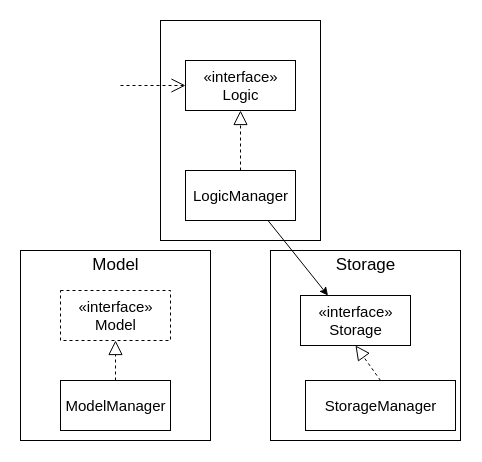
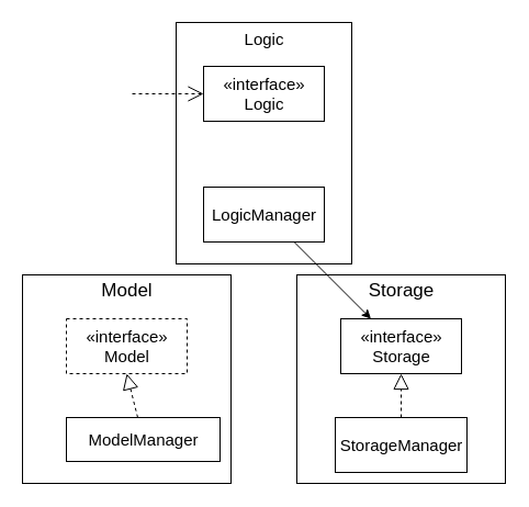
  <mxCell id="0" />
  <mxCell id="1" parent="0" />
  <mxCell id="2" value="" style="rounded=0;whiteSpace=wrap;html=1;fontSize=15;fillColor=none;" vertex="1" parent="1"><mxGeometry x="20" y="250" width="190" height="190" as="geometry" /></mxCell>
  <mxCell id="3" value="" style="rounded=0;whiteSpace=wrap;html=1;fontSize=15;fillColor=none;" vertex="1" parent="1"><mxGeometry x="270" y="250" width="190" height="190" as="geometry" /></mxCell>
  <mxCell id="4" value="" style="rounded=0;whiteSpace=wrap;html=1;fillColor=none;" vertex="1" parent="1"><mxGeometry x="160" y="20" width="160" height="220" as="geometry" /></mxCell>
+ <mxCell id="5" value="&lt;font style=&quot;font-size: 15px;&quot;&gt;Logic&lt;/font&gt;" style="text;html=1;align=center;verticalAlign=middle;resizable=0;points=[];autosize=1;strokeColor=none;fillColor=none;" vertex="1" parent="1"><mxGeometry x="210" y="20" width="60" height="30" as="geometry" /></mxCell>
  <mxCell id="6" value="«interface»&lt;br&gt;Logic" style="html=1;fontSize=15;fillColor=none;" vertex="1" parent="1"><mxGeometry x="185" y="60" width="110" height="50" as="geometry" /></mxCell>
  <mxCell id="7" value="" style="endArrow=open;endSize=12;dashed=1;html=1;rounded=0;fontSize=15;entryX=0;entryY=0.5;entryDx=0;entryDy=0;" edge="1" parent="1" target="6"><mxGeometry x="-0.333" y="50" width="160" relative="1" as="geometry"><mxPoint x="120" y="85" as="sourcePoint" /><mxPoint x="240" y="40" as="targetPoint" /><mxPoint as="offset" /></mxGeometry></mxCell>
  <mxCell id="8" value="LogicManager" style="html=1;fontSize=15;fillColor=none;" vertex="1" parent="1"><mxGeometry x="185" y="170" width="110" height="50" as="geometry" /></mxCell>
- <mxCell id="9" value="" style="endArrow=block;dashed=1;endFill=0;endSize=12;html=1;rounded=0;fontSize=15;exitX=0.5;exitY=0;exitDx=0;exitDy=0;entryX=0.5;entryY=1;entryDx=0;entryDy=0;" edge="1" parent="1" source="8" target="6"><mxGeometry width="160" relative="1" as="geometry"><mxPoint x="220" y="140" as="sourcePoint" /><mxPoint x="380" y="140" as="targetPoint" /></mxGeometry></mxCell>
- <mxCell id="10" value="ModelManager" style="html=1;fontSize=15;fillColor=none;" vertex="1" parent="1"><mxGeometry x="60" y="380" width="110" height="50" as="geometry" /></mxCell>
- <mxCell id="11" value="«interface»&lt;br&gt;Storage" style="html=1;fontSize=15;fillColor=none;" vertex="1" parent="1"><mxGeometry x="300" y="295" width="110" height="50" as="geometry" /></mxCell>
+ <mxCell id="10" value="ModelManager" style="html=1;fontSize=15;fillColor=none;" vertex="1" parent="1"><mxGeometry x="60" y="380" width="140" height="40" as="geometry" /></mxCell>
+ <mxCell id="11" value="«interface»&lt;br&gt;Storage" style="html=1;fontSize=15;fillColor=none;" vertex="1" parent="1"><mxGeometry x="310" y="290" width="110" height="50" as="geometry" /></mxCell>
  <mxCell id="12" value="«interface»&lt;br&gt;Model" style="html=1;fontSize=15;fillColor=none;dashed=1;" vertex="1" parent="1"><mxGeometry x="60" y="290" width="110" height="50" as="geometry" /></mxCell>
  <mxCell id="13" value="Model" style="text;html=1;align=center;verticalAlign=middle;resizable=0;points=[];autosize=1;strokeColor=none;fillColor=none;fontSize=17;" vertex="1" parent="1"><mxGeometry x="80" y="250" width="70" height="30" as="geometry" /></mxCell>
  <mxCell id="14" value="Storage" style="text;html=1;align=center;verticalAlign=middle;resizable=0;points=[];autosize=1;strokeColor=none;fillColor=none;fontSize=17;" vertex="1" parent="1"><mxGeometry x="325" y="250" width="80" height="30" as="geometry" /></mxCell>
  <mxCell id="15" value="" style="endArrow=classic;html=1;rounded=0;fontSize=17;entryX=0.25;entryY=0;entryDx=0;entryDy=0;exitX=0.75;exitY=1;exitDx=0;exitDy=0;" edge="1" parent="1" source="8" target="11"><mxGeometry width="50" height="50" relative="1" as="geometry"><mxPoint x="280" y="280" as="sourcePoint" /><mxPoint x="330" y="230" as="targetPoint" /></mxGeometry></mxCell>
- <mxCell id="16" value="StorageManager" style="html=1;fontSize=15;fillColor=none;" vertex="1" parent="1"><mxGeometry x="305" y="380" width="150" height="50" as="geometry" /></mxCell>
+ <mxCell id="16" value="StorageManager" style="html=1;fontSize=15;fillColor=none;" vertex="1" parent="1"><mxGeometry x="305" y="380" width="120" height="50" as="geometry" /></mxCell>
  <mxCell id="17" value="" style="endArrow=block;dashed=1;endFill=0;endSize=12;html=1;rounded=0;fontSize=17;entryX=0.5;entryY=1;entryDx=0;entryDy=0;" edge="1" parent="1" source="10" target="12"><mxGeometry width="160" relative="1" as="geometry"><mxPoint x="220" y="250" as="sourcePoint" /><mxPoint x="380" y="250" as="targetPoint" /></mxGeometry></mxCell>
  <mxCell id="18" value="" style="endArrow=block;dashed=1;endFill=0;endSize=12;html=1;rounded=0;fontSize=17;entryX=0.5;entryY=1;entryDx=0;entryDy=0;exitX=0.5;exitY=0;exitDx=0;exitDy=0;" edge="1" parent="1" source="16" target="11"><mxGeometry width="160" relative="1" as="geometry"><mxPoint x="125" y="390" as="sourcePoint" /><mxPoint x="125" y="350" as="targetPoint" /></mxGeometry></mxCell>
